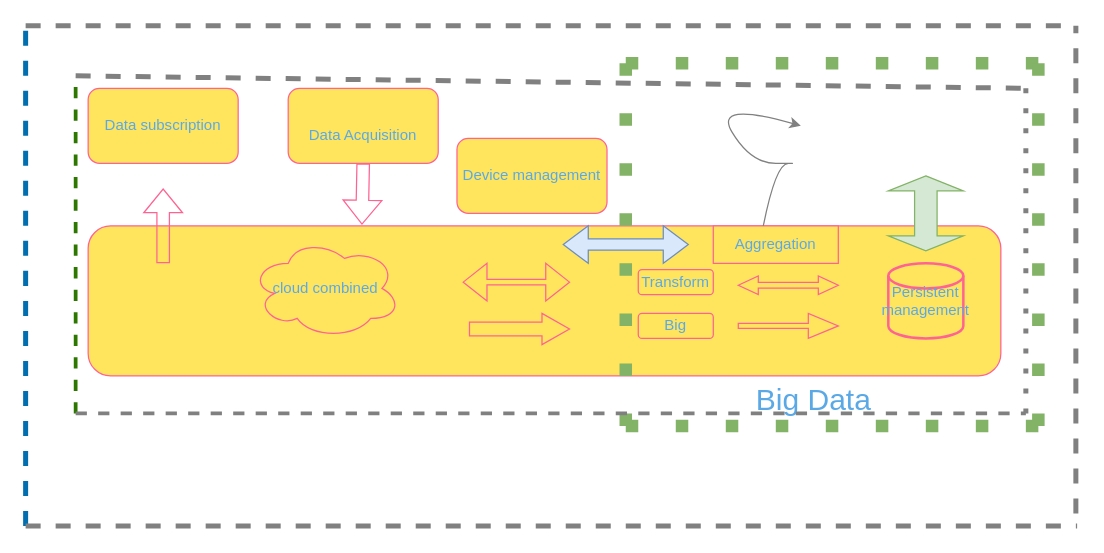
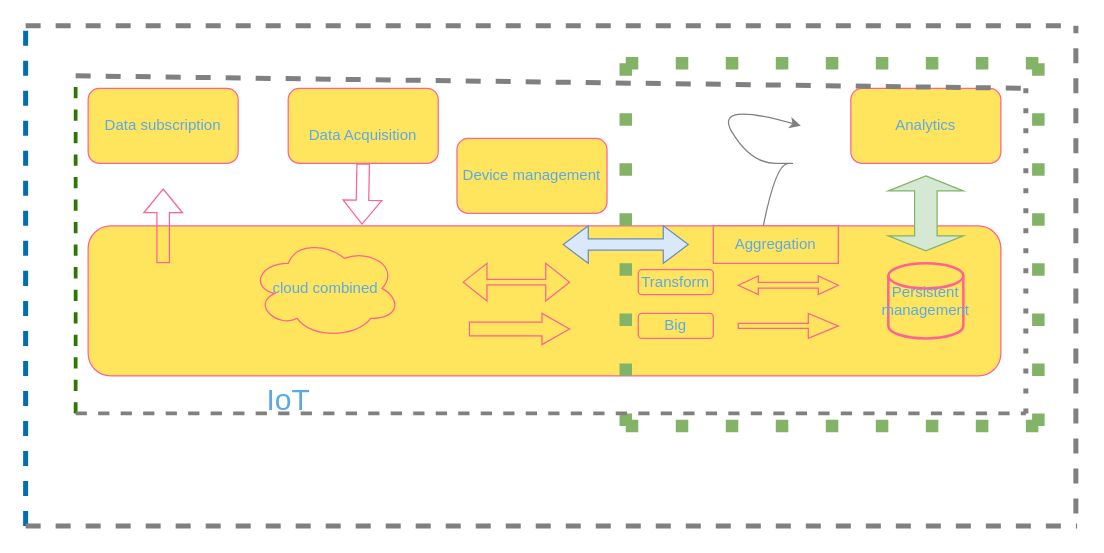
  <mxCell id="0" />
  <mxCell id="1" parent="0" />
  <mxCell id="2" value="" style="rounded=1;whiteSpace=wrap;html=1;fillColor=#FFE45E;strokeColor=#FF6392;fontColor=#5AA9E6;" vertex="1" parent="1"><mxGeometry x="70" y="180" width="730" height="120" as="geometry" /></mxCell>
  <mxCell id="3" value="Data subscription" style="rounded=1;whiteSpace=wrap;html=1;fillColor=#FFE45E;strokeColor=#FF6392;fontColor=#5AA9E6;" vertex="1" parent="1"><mxGeometry x="70" y="70" width="120" height="60" as="geometry" /></mxCell>
  <mxCell id="4" value="&lt;br&gt;Data Acquisition&lt;br&gt;" style="rounded=1;whiteSpace=wrap;html=1;fillColor=#FFE45E;strokeColor=#FF6392;fontColor=#5AA9E6;" vertex="1" parent="1"><mxGeometry x="230" y="70" width="120" height="60" as="geometry" /></mxCell>
  <mxCell id="5" value="Device management" style="rounded=1;whiteSpace=wrap;html=1;fillColor=#FFE45E;strokeColor=#FF6392;fontColor=#5AA9E6;" vertex="1" parent="1"><mxGeometry x="365" y="110" width="120" height="60" as="geometry" /></mxCell>
  <mxCell id="6" value="cloud combined" style="ellipse;shape=cloud;whiteSpace=wrap;html=1;fillColor=#FFE45E;strokeColor=#FF6392;fontColor=#5AA9E6;" vertex="1" parent="1"><mxGeometry x="200" y="190" width="120" height="80" as="geometry" /></mxCell>
+ <mxCell id="7" value="&lt;font style=&quot;font-size: 24px;&quot;&gt;IoT&lt;/font&gt;" style="text;html=1;align=center;verticalAlign=middle;resizable=0;points=[];autosize=1;strokeColor=none;fillColor=none;fontColor=#5AA9E6;" vertex="1" parent="1"><mxGeometry x="200" y="300" width="60" height="40" as="geometry" /></mxCell>
  <mxCell id="8" value="" style="shape=flexArrow;endArrow=classic;html=1;rounded=0;exitX=0.5;exitY=1;exitDx=0;exitDy=0;entryX=0.3;entryY=-0.008;entryDx=0;entryDy=0;entryPerimeter=0;strokeColor=#FF6392;fontColor=#5AA9E6;" edge="1" parent="1" source="4" target="2"><mxGeometry width="50" height="50" relative="1" as="geometry"><mxPoint x="220" y="210" as="sourcePoint" /><mxPoint x="270" y="160" as="targetPoint" /></mxGeometry></mxCell>
  <mxCell id="9" value="" style="shape=flexArrow;endArrow=classic;html=1;rounded=0;strokeColor=#FF6392;fontColor=#5AA9E6;" edge="1" parent="1"><mxGeometry width="50" height="50" relative="1" as="geometry"><mxPoint x="130" y="210" as="sourcePoint" /><mxPoint x="130" y="150" as="targetPoint" /></mxGeometry></mxCell>
  <mxCell id="10" value="Persistent management" style="strokeWidth=2;html=1;shape=mxgraph.flowchart.database;whiteSpace=wrap;fillColor=#FFE45E;strokeColor=#FF6392;fontColor=#5AA9E6;" vertex="1" parent="1"><mxGeometry x="710" y="210" width="60" height="60" as="geometry" /></mxCell>
  <mxCell id="11" value="Aggregation" style="whiteSpace=wrap;html=1;fillColor=#FFE45E;strokeColor=#FF6392;fontColor=#5AA9E6;rounded=0;" vertex="1" parent="1"><mxGeometry x="570" y="180" width="100" height="30" as="geometry" /></mxCell>
+ <mxCell id="12" value="Analytics" style="rounded=1;whiteSpace=wrap;html=1;fillColor=#FFE45E;strokeColor=#FF6392;fontColor=#5AA9E6;" vertex="1" parent="1"><mxGeometry x="680" y="70" width="120" height="60" as="geometry" /></mxCell>
  <mxCell id="13" value="Transform" style="rounded=1;whiteSpace=wrap;html=1;fillColor=#FFE45E;strokeColor=#FF6392;fontColor=#5AA9E6;" vertex="1" parent="1"><mxGeometry x="510" y="215" width="60" height="20" as="geometry" /></mxCell>
  <mxCell id="14" value="Big" style="rounded=1;whiteSpace=wrap;html=1;fillColor=#FFE45E;strokeColor=#FF6392;fontColor=#5AA9E6;" vertex="1" parent="1"><mxGeometry x="510" y="250" width="60" height="20" as="geometry" /></mxCell>
  <mxCell id="15" value="" style="html=1;shadow=0;dashed=0;align=center;verticalAlign=middle;shape=mxgraph.arrows2.arrow;dy=0.56;dx=22;notch=0;fillColor=#FFE45E;strokeColor=#FF6392;fontColor=#5AA9E6;" vertex="1" parent="1"><mxGeometry x="375" y="250" width="80" height="25" as="geometry" /></mxCell>
  <mxCell id="16" value="" style="html=1;shadow=0;dashed=0;align=center;verticalAlign=middle;shape=mxgraph.arrows2.arrow;dy=0.8;dx=24;notch=0;fillColor=#FFE45E;strokeColor=#FF6392;fontColor=#5AA9E6;" vertex="1" parent="1"><mxGeometry x="590" y="250" width="80" height="20" as="geometry" /></mxCell>
  <mxCell id="17" value="" style="html=1;shadow=0;dashed=0;align=center;verticalAlign=middle;shape=mxgraph.arrows2.twoWayArrow;dy=0.85;dx=19;fillColor=#FFE45E;strokeColor=#FF6392;fontColor=#5AA9E6;" vertex="1" parent="1"><mxGeometry x="370" y="210" width="85" height="30" as="geometry" /></mxCell>
  <mxCell id="18" value="" style="endArrow=none;dashed=1;html=1;dashPattern=1 3;strokeWidth=10;rounded=0;strokeColor=#82b366;fontColor=#5AA9E6;startArrow=none;fillColor=#d5e8d4;" edge="1" parent="1" source="23"><mxGeometry width="50" height="50" relative="1" as="geometry"><mxPoint x="500" y="340" as="sourcePoint" /><mxPoint x="500" y="50" as="targetPoint" /></mxGeometry></mxCell>
  <mxCell id="19" value="" style="endArrow=none;dashed=1;html=1;dashPattern=1 3;strokeWidth=10;rounded=0;fillColor=#d5e8d4;strokeColor=#82b366;fontColor=#5AA9E6;" edge="1" parent="1"><mxGeometry width="50" height="50" relative="1" as="geometry"><mxPoint x="500" y="50" as="sourcePoint" /><mxPoint x="830" y="50" as="targetPoint" /></mxGeometry></mxCell>
  <mxCell id="20" value="" style="endArrow=none;dashed=1;html=1;dashPattern=1 3;strokeWidth=10;rounded=0;strokeColor=#82b366;fontColor=#5AA9E6;fillColor=#d5e8d4;" edge="1" parent="1"><mxGeometry width="50" height="50" relative="1" as="geometry"><mxPoint x="830" y="340" as="sourcePoint" /><mxPoint x="830" y="50" as="targetPoint" /></mxGeometry></mxCell>
  <mxCell id="21" value="" style="endArrow=none;dashed=1;html=1;dashPattern=1 3;strokeWidth=10;rounded=0;strokeColor=#82b366;fontColor=#5AA9E6;fillColor=#d5e8d4;" edge="1" parent="1"><mxGeometry width="50" height="50" relative="1" as="geometry"><mxPoint x="500" y="340" as="sourcePoint" /><mxPoint x="830" y="340" as="targetPoint" /></mxGeometry></mxCell>
  <mxCell id="22" value="" style="shape=doubleArrow;direction=south;whiteSpace=wrap;html=1;strokeColor=#82b366;fillColor=#d5e8d4;" vertex="1" parent="1"><mxGeometry x="710" y="140" width="60" height="60" as="geometry" /></mxCell>
  <mxCell id="23" value="" style="shape=doubleArrow;whiteSpace=wrap;html=1;strokeColor=#6c8ebf;fillColor=#dae8fc;" vertex="1" parent="1"><mxGeometry x="450" y="180" width="100" height="30" as="geometry" /></mxCell>
  <mxCell id="24" value="" style="endArrow=none;dashed=1;html=1;dashPattern=1 3;strokeWidth=10;rounded=0;strokeColor=#82b366;fontColor=#5AA9E6;fillColor=#d5e8d4;" edge="1" parent="1" target="23"><mxGeometry width="50" height="50" relative="1" as="geometry"><mxPoint x="500" y="340" as="sourcePoint" /><mxPoint x="500" y="60" as="targetPoint" /></mxGeometry></mxCell>
  <mxCell id="25" value="" style="curved=1;endArrow=classic;html=1;rounded=0;strokeColor=#808080;fontColor=#5AA9E6;fillColor=#FFE45E;exitX=0.4;exitY=0;exitDx=0;exitDy=0;exitPerimeter=0;" edge="1" parent="1" source="11"><mxGeometry width="50" height="50" relative="1" as="geometry"><mxPoint x="570" y="130" as="sourcePoint" /><mxPoint x="640" y="100" as="targetPoint" /><Array as="points"><mxPoint x="620" y="130" /><mxPoint x="640" y="130" /><mxPoint x="600" y="130" /><mxPoint x="570" y="80" /></Array></mxGeometry></mxCell>
- <mxCell id="26" value="Big Data" style="text;html=1;align=center;verticalAlign=middle;resizable=0;points=[];autosize=1;strokeColor=none;fillColor=none;fontSize=24;fontColor=#5AA9E6;" vertex="1" parent="1"><mxGeometry x="590" y="300" width="120" height="40" as="geometry" /></mxCell>
  <mxCell id="27" value="" style="shape=doubleArrow;whiteSpace=wrap;html=1;strokeColor=#FF6392;fontSize=24;fontColor=#5AA9E6;fillColor=#FFE45E;" vertex="1" parent="1"><mxGeometry x="590" y="220" width="80" height="15" as="geometry" /></mxCell>
  <mxCell id="28" value="" style="endArrow=none;dashed=1;html=1;rounded=0;strokeColor=#006EAF;strokeWidth=4;fontSize=8;fontColor=#5AA9E6;fillColor=#1ba1e2;" edge="1" parent="1"><mxGeometry width="50" height="50" relative="1" as="geometry"><mxPoint x="20" y="420" as="sourcePoint" /><mxPoint x="20" y="20" as="targetPoint" /></mxGeometry></mxCell>
  <mxCell id="29" value="" style="endArrow=none;dashed=1;html=1;rounded=0;strokeColor=#808080;strokeWidth=4;fontSize=8;fontColor=#5AA9E6;fillColor=#FFE45E;" edge="1" parent="1"><mxGeometry width="50" height="50" relative="1" as="geometry"><mxPoint x="20" y="20" as="sourcePoint" /><mxPoint x="860" y="20" as="targetPoint" /></mxGeometry></mxCell>
  <mxCell id="30" value="" style="endArrow=none;dashed=1;html=1;rounded=0;strokeColor=#808080;strokeWidth=4;fontSize=8;fontColor=#5AA9E6;fillColor=#FFE45E;" edge="1" parent="1"><mxGeometry width="50" height="50" relative="1" as="geometry"><mxPoint x="20" y="420" as="sourcePoint" /><mxPoint x="861" y="420" as="targetPoint" /></mxGeometry></mxCell>
  <mxCell id="31" value="" style="endArrow=none;dashed=1;html=1;rounded=0;strokeColor=#808080;strokeWidth=4;fontSize=8;fontColor=#5AA9E6;fillColor=#FFE45E;" edge="1" parent="1"><mxGeometry width="50" height="50" relative="1" as="geometry"><mxPoint x="860" y="410" as="sourcePoint" /><mxPoint x="860" y="20" as="targetPoint" /></mxGeometry></mxCell>
  <mxCell id="32" value="" style="endArrow=none;dashed=1;html=1;rounded=0;strokeColor=#2D7600;strokeWidth=3;fontSize=14;fontColor=#5AA9E6;fillColor=#60a917;" edge="1" parent="1"><mxGeometry width="50" height="50" relative="1" as="geometry"><mxPoint x="60" y="330" as="sourcePoint" /><mxPoint x="60" y="60" as="targetPoint" /></mxGeometry></mxCell>
  <mxCell id="33" value="" style="endArrow=none;dashed=1;html=1;rounded=0;strokeColor=#808080;strokeWidth=3;fontSize=14;fontColor=#5AA9E6;fillColor=#FFE45E;" edge="1" parent="1"><mxGeometry width="50" height="50" relative="1" as="geometry"><mxPoint x="60" y="330" as="sourcePoint" /><mxPoint x="820" y="330" as="targetPoint" /></mxGeometry></mxCell>
  <mxCell id="34" value="" style="endArrow=none;dashed=1;html=1;dashPattern=1 3;strokeWidth=4;rounded=0;strokeColor=#808080;fontSize=14;fontColor=#5AA9E6;fillColor=#FFE45E;" edge="1" parent="1"><mxGeometry width="50" height="50" relative="1" as="geometry"><mxPoint x="820" y="330" as="sourcePoint" /><mxPoint x="820" y="70" as="targetPoint" /></mxGeometry></mxCell>
  <mxCell id="35" value="" style="endArrow=none;dashed=1;html=1;rounded=0;strokeColor=#808080;strokeWidth=4;fontSize=14;fontColor=#5AA9E6;fillColor=#FFE45E;" edge="1" parent="1"><mxGeometry width="50" height="50" relative="1" as="geometry"><mxPoint x="60" y="60" as="sourcePoint" /><mxPoint x="820" y="70" as="targetPoint" /></mxGeometry></mxCell>
